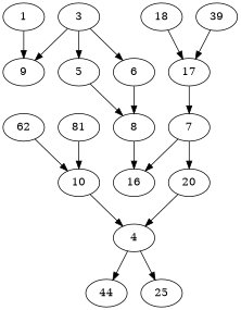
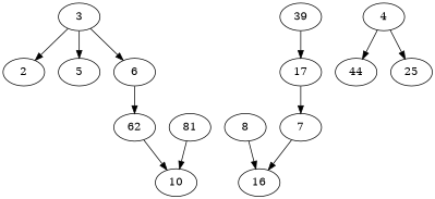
  digraph {
    "Duplicate states"=0
    "Max states in OPEN"=30
    Modes="60000ms; partial expansion, ; Pruning: processor isomorphism, processor normalisation, task equivalence, equivalent schedule 2, ; F-value: new, DRT, ; Optimisation: list scheduling, "
    "Node concurrency"=-1
    "Number of processors"=16
    "Pruned using list schedule length"=152450
    "States removed from OPEN"=29612
    "Time to schedule (ms)"=606
    "Total idle time"=1017
    "Total schedule length"=900
    "Total sequential time"=1610
    "Total states created"=182444
    node [Processor=0 Weight=89]
    edge [Weight=5]
-   1 ["Finish time"=63 "Start time"=0 Weight=63]
-   2 ["Finish time"=126 "Start time"=63 Weight=63 label=9]
+   2 ["Finish time"=126 "Start time"=63 Weight=63]
    3 ["Finish time"=151 "Start time"=126 Weight=25]
    5 ["Finish time"=278 "Start time"=151 Weight=127]
    6 ["Finish time"=262 Processor=1 "Start time"=161 Weight=101]
    8 ["Finish time"=359 Processor=1 "Start time"=283 Weight=76]
    n7 ["Finish time"=524 Processor=1 "Start time"=486 Weight=38 label=62]
    16 ["Finish time"=456 Processor=2 "Start time"=367]
    10 ["Finish time"=727 Processor=1 "Start time"=638]
    4 ["Finish time"=773 "Start time"=735 Weight=38]
    n11 ["Finish time"=862 "Start time"=773 label=44]
    n12 ["Finish time"=834 Processor=1 "Start time"=783 Weight=51 label=25]
-   18 ["Finish time"=468 "Start time"=405 Weight=63]
    17 ["Finish time"=595 "Start time"=468 Weight=127]
    n15 ["Finish time"=437 Processor=3 "Start time"=412 Weight=25 label=39]
    n16 ["Finish time"=638 Processor=1 "Start time"=524 Weight=114 label=81]
    7 ["Finish time"=684 "Start time"=595]
-   20 ["Finish time"=735 "Start time"=684 Weight=51]
-   1 -> 2
    3 -> 2 [Weight=8]
    3 -> 5
    3 -> 6 [Weight=10]
-   5 -> 8
-   6 -> 8
+   6 -> n7
    8 -> 16 [Weight=8]
    n7 -> 10 [Weight=9]
-   10 -> 4 [Weight=4]
    4 -> n11 [Weight=4]
    4 -> n12 [Weight=10]
-   18 -> 17 [Weight=7]
    17 -> 7
    n15 -> 17 [Weight=6]
    n16 -> 10 [Weight=7]
    7 -> 16 [Weight=6]
-   7 -> 20 [Weight=10]
-   20 -> 4
  }
